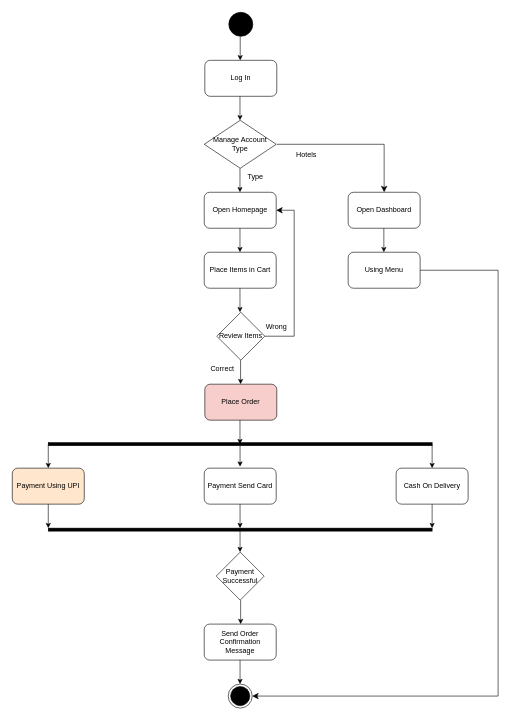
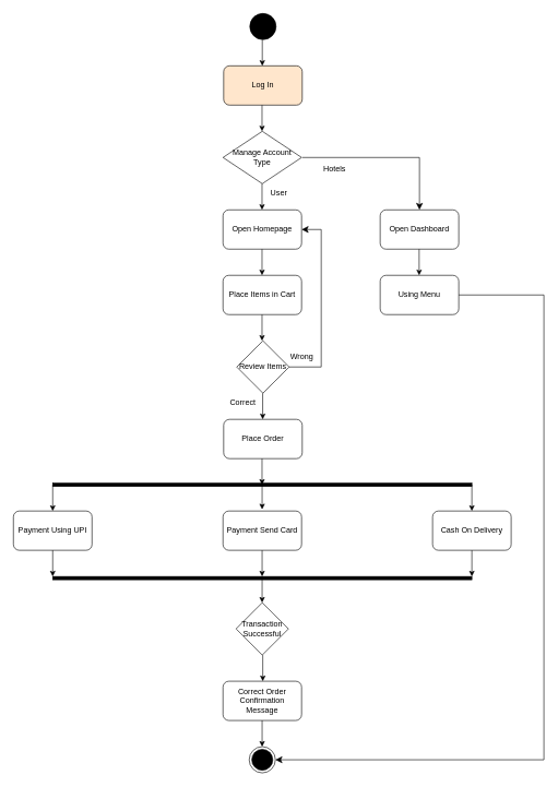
  <mxCell id="0" />
  <mxCell id="1" parent="0" />
  <mxCell id="2" value="" style="ellipse;fillColor=strokeColor;html=1;" vertex="1" parent="1"><mxGeometry x="381" width="40" height="40" as="geometry" y="20" /></mxCell>
- <mxCell id="3" value="Log In" style="rounded=1;whiteSpace=wrap;html=1;" vertex="1" parent="1"><mxGeometry x="341" y="100" width="120" height="60" as="geometry" /></mxCell>
+ <mxCell id="3" value="Log In" style="rounded=1;whiteSpace=wrap;html=1;fillColor=#ffe6cc;" vertex="1" parent="1"><mxGeometry x="341" y="100" width="120" height="60" as="geometry" /></mxCell>
  <mxCell id="4" value="" style="endArrow=classic;html=1;rounded=0;exitX=0.5;exitY=1;exitDx=0;exitDy=0;" edge="1" parent="1"><mxGeometry width="50" height="50" relative="1" as="geometry"><mxPoint x="400" y="60" as="sourcePoint" /><mxPoint x="400" y="100" as="targetPoint" /></mxGeometry></mxCell>
  <mxCell id="5" value="Open Homepage" style="rounded=1;whiteSpace=wrap;html=1;" vertex="1" parent="1"><mxGeometry x="340" y="320" width="120" height="60" as="geometry" /></mxCell>
  <mxCell id="6" value="Place Items in Cart" style="rounded=1;whiteSpace=wrap;html=1;" vertex="1" parent="1"><mxGeometry x="340" y="420" width="120" height="60" as="geometry" /></mxCell>
  <mxCell id="7" value="Manage Account Type" style="rhombus;whiteSpace=wrap;html=1;" vertex="1" parent="1"><mxGeometry x="340" y="200" width="120" height="80" as="geometry" /></mxCell>
  <mxCell id="8" value="Review Items" style="rhombus;whiteSpace=wrap;html=1;" vertex="1" parent="1"><mxGeometry x="361" y="520" width="80" height="80" as="geometry" /></mxCell>
- <mxCell id="9" value="Place Order" style="rounded=1;whiteSpace=wrap;html=1;fillColor=#f8cecc;" vertex="1" parent="1"><mxGeometry x="341" y="640" width="120" height="60" as="geometry" /></mxCell>
+ <mxCell id="9" value="Place Order" style="rounded=1;whiteSpace=wrap;html=1;" vertex="1" parent="1"><mxGeometry x="341" y="640" width="120" height="60" as="geometry" /></mxCell>
  <mxCell id="10" value="" style="html=1;points=[];perimeter=orthogonalPerimeter;fillColor=strokeColor;direction=south;" vertex="1" parent="1"><mxGeometry x="80" y="737.5" width="640" height="5" as="geometry" /></mxCell>
  <mxCell id="11" value="Payment Send Card" style="rounded=1;whiteSpace=wrap;html=1;" vertex="1" parent="1"><mxGeometry x="340" y="780" width="120" height="60" as="geometry" /></mxCell>
- <mxCell id="12" value="Payment Using UPI" style="rounded=1;whiteSpace=wrap;html=1;fillColor=#ffe6cc;" vertex="1" parent="1"><mxGeometry x="20" y="780" width="120" height="60" as="geometry" /></mxCell>
+ <mxCell id="12" value="Payment Using UPI" style="rounded=1;whiteSpace=wrap;html=1;" vertex="1" parent="1"><mxGeometry x="20" y="780" width="120" height="60" as="geometry" /></mxCell>
  <mxCell id="13" value="Cash On Delivery" style="rounded=1;whiteSpace=wrap;html=1;" vertex="1" parent="1"><mxGeometry x="660" y="780" width="120" height="60" as="geometry" /></mxCell>
  <mxCell id="14" value="" style="html=1;points=[];perimeter=orthogonalPerimeter;fillColor=strokeColor;direction=south;" vertex="1" parent="1"><mxGeometry x="80" y="880" width="640" height="5" as="geometry" /></mxCell>
- <mxCell id="15" value="Payment&lt;div&gt;Successful&lt;/div&gt;" style="rhombus;whiteSpace=wrap;html=1;" vertex="1" parent="1"><mxGeometry x="360" y="920" width="80" height="80" as="geometry" /></mxCell>
- <mxCell id="16" value="Send Order Confirmation Message" style="rounded=1;whiteSpace=wrap;html=1;" vertex="1" parent="1"><mxGeometry x="340" y="1040" width="120" height="60" as="geometry" /></mxCell>
+ <mxCell id="15" value="Transaction&lt;div&gt;Successful&lt;/div&gt;" style="rhombus;whiteSpace=wrap;html=1;" vertex="1" parent="1"><mxGeometry x="360" y="920" width="80" height="80" as="geometry" /></mxCell>
+ <mxCell id="16" value="Correct Order Confirmation Message" style="rounded=1;whiteSpace=wrap;html=1;" vertex="1" parent="1"><mxGeometry x="340" y="1040" width="120" height="60" as="geometry" /></mxCell>
  <mxCell id="17" value="" style="ellipse;html=1;shape=endState;fillColor=strokeColor;" vertex="1" parent="1"><mxGeometry x="380" y="1140" width="40" height="40" as="geometry" /></mxCell>
  <mxCell id="18" value="" style="endArrow=classic;html=1;rounded=0;exitX=0.5;exitY=1;exitDx=0;exitDy=0;" edge="1" parent="1"><mxGeometry width="50" height="50" relative="1" as="geometry"><mxPoint x="399.62" y="160" as="sourcePoint" /><mxPoint x="399.62" y="200" as="targetPoint" /></mxGeometry></mxCell>
  <mxCell id="19" value="" style="endArrow=classic;html=1;rounded=0;exitX=0.5;exitY=1;exitDx=0;exitDy=0;" edge="1" parent="1"><mxGeometry width="50" height="50" relative="1" as="geometry"><mxPoint x="399.62" y="280" as="sourcePoint" /><mxPoint x="399.62" y="320" as="targetPoint" /></mxGeometry></mxCell>
  <mxCell id="20" value="" style="endArrow=classic;html=1;rounded=0;exitX=0.5;exitY=1;exitDx=0;exitDy=0;" edge="1" parent="1"><mxGeometry width="50" height="50" relative="1" as="geometry"><mxPoint x="399.62" y="380" as="sourcePoint" /><mxPoint x="399.62" y="420" as="targetPoint" /></mxGeometry></mxCell>
  <mxCell id="21" value="" style="endArrow=classic;html=1;rounded=0;exitX=0.5;exitY=1;exitDx=0;exitDy=0;" edge="1" parent="1"><mxGeometry width="50" height="50" relative="1" as="geometry"><mxPoint x="399.62" y="480" as="sourcePoint" /><mxPoint x="399.62" y="520" as="targetPoint" /></mxGeometry></mxCell>
  <mxCell id="22" value="" style="endArrow=classic;html=1;rounded=0;exitX=0.5;exitY=1;exitDx=0;exitDy=0;" edge="1" parent="1"><mxGeometry width="50" height="50" relative="1" as="geometry"><mxPoint x="400.62" y="600" as="sourcePoint" /><mxPoint x="400.62" y="640" as="targetPoint" /></mxGeometry></mxCell>
  <mxCell id="23" value="" style="endArrow=classic;html=1;rounded=0;exitX=0.5;exitY=1;exitDx=0;exitDy=0;" edge="1" parent="1"><mxGeometry width="50" height="50" relative="1" as="geometry"><mxPoint x="399.62" y="700" as="sourcePoint" /><mxPoint x="399.62" y="740" as="targetPoint" /></mxGeometry></mxCell>
  <mxCell id="24" value="" style="endArrow=classic;html=1;rounded=0;exitX=0.5;exitY=1;exitDx=0;exitDy=0;" edge="1" parent="1"><mxGeometry width="50" height="50" relative="1" as="geometry"><mxPoint x="80" y="740" as="sourcePoint" /><mxPoint x="80" y="780" as="targetPoint" /></mxGeometry></mxCell>
  <mxCell id="25" value="" style="endArrow=classic;html=1;rounded=0;exitX=0.5;exitY=1;exitDx=0;exitDy=0;" edge="1" parent="1"><mxGeometry width="50" height="50" relative="1" as="geometry"><mxPoint x="399.74" y="737.5" as="sourcePoint" /><mxPoint x="399.74" y="777.5" as="targetPoint" /></mxGeometry></mxCell>
  <mxCell id="26" value="" style="endArrow=classic;html=1;rounded=0;exitX=0.5;exitY=1;exitDx=0;exitDy=0;" edge="1" parent="1"><mxGeometry width="50" height="50" relative="1" as="geometry"><mxPoint x="720" y="740" as="sourcePoint" /><mxPoint x="720" y="780" as="targetPoint" /></mxGeometry></mxCell>
  <mxCell id="27" value="" style="endArrow=classic;html=1;rounded=0;exitX=0.5;exitY=1;exitDx=0;exitDy=0;" edge="1" parent="1"><mxGeometry width="50" height="50" relative="1" as="geometry"><mxPoint x="720" y="840" as="sourcePoint" /><mxPoint x="720" y="880" as="targetPoint" /></mxGeometry></mxCell>
  <mxCell id="28" value="" style="endArrow=classic;html=1;rounded=0;exitX=0.5;exitY=1;exitDx=0;exitDy=0;" edge="1" parent="1"><mxGeometry width="50" height="50" relative="1" as="geometry"><mxPoint x="399.74" y="840" as="sourcePoint" /><mxPoint x="399.74" y="880" as="targetPoint" /></mxGeometry></mxCell>
  <mxCell id="29" value="" style="endArrow=classic;html=1;rounded=0;exitX=0.5;exitY=1;exitDx=0;exitDy=0;" edge="1" parent="1"><mxGeometry width="50" height="50" relative="1" as="geometry"><mxPoint x="80" y="840" as="sourcePoint" /><mxPoint x="80" y="880" as="targetPoint" /></mxGeometry></mxCell>
  <mxCell id="30" value="" style="endArrow=classic;html=1;rounded=0;exitX=0.5;exitY=1;exitDx=0;exitDy=0;" edge="1" parent="1"><mxGeometry width="50" height="50" relative="1" as="geometry"><mxPoint x="399.74" y="880" as="sourcePoint" /><mxPoint x="399.74" y="920" as="targetPoint" /></mxGeometry></mxCell>
  <mxCell id="31" value="" style="endArrow=classic;html=1;rounded=0;exitX=0.5;exitY=1;exitDx=0;exitDy=0;" edge="1" parent="1"><mxGeometry width="50" height="50" relative="1" as="geometry"><mxPoint x="400.74" y="1000" as="sourcePoint" /><mxPoint x="400.74" y="1040" as="targetPoint" /></mxGeometry></mxCell>
  <mxCell id="32" value="" style="endArrow=classic;html=1;rounded=0;exitX=0.5;exitY=1;exitDx=0;exitDy=0;" edge="1" parent="1"><mxGeometry width="50" height="50" relative="1" as="geometry"><mxPoint x="399.74" y="1100" as="sourcePoint" /><mxPoint x="399.74" y="1140" as="targetPoint" /></mxGeometry></mxCell>
- <mxCell id="33" value="Type" style="text;html=1;align=center;verticalAlign=middle;resizable=0;points=[];autosize=1;strokeColor=none;fillColor=none;" vertex="1" parent="1"><mxGeometry x="400" y="280" width="50" height="30" as="geometry" /></mxCell>
+ <mxCell id="33" value="User" style="text;html=1;align=center;verticalAlign=middle;resizable=0;points=[];autosize=1;strokeColor=none;fillColor=none;" vertex="1" parent="1"><mxGeometry x="400" y="280" width="50" height="30" as="geometry" /></mxCell>
  <mxCell id="34" value="" style="edgeStyle=segmentEdgeStyle;endArrow=classic;html=1;curved=0;rounded=0;endSize=8;startSize=8;" edge="1" parent="1"><mxGeometry width="50" height="50" relative="1" as="geometry"><mxPoint x="461" y="240" as="sourcePoint" /><mxPoint x="640" y="320" as="targetPoint" /></mxGeometry></mxCell>
  <mxCell id="35" value="Open Dashboard" style="rounded=1;whiteSpace=wrap;html=1;" vertex="1" parent="1"><mxGeometry x="580" y="320" width="120" height="60" as="geometry" /></mxCell>
  <mxCell id="36" value="Using Menu" style="rounded=1;whiteSpace=wrap;html=1;" vertex="1" parent="1"><mxGeometry x="580" y="420" width="120" height="60" as="geometry" /></mxCell>
  <mxCell id="37" value="" style="endArrow=classic;html=1;rounded=0;exitX=0.5;exitY=1;exitDx=0;exitDy=0;" edge="1" parent="1"><mxGeometry width="50" height="50" relative="1" as="geometry"><mxPoint x="639.5" y="380" as="sourcePoint" /><mxPoint x="639.5" y="420" as="targetPoint" /></mxGeometry></mxCell>
  <mxCell id="38" value="" style="edgeStyle=elbowEdgeStyle;elbow=horizontal;endArrow=classic;html=1;curved=0;rounded=0;endSize=8;startSize=8;entryX=1;entryY=0.5;entryDx=0;entryDy=0;" edge="1" parent="1" target="17"><mxGeometry width="50" height="50" relative="1" as="geometry"><mxPoint x="700" y="450" as="sourcePoint" /><mxPoint x="740" y="960" as="targetPoint" /><Array as="points"><mxPoint x="830" y="640" /></Array></mxGeometry></mxCell>
  <mxCell id="39" value="Hotels" style="text;html=1;align=center;verticalAlign=middle;resizable=0;points=[];autosize=1;strokeColor=none;fillColor=none;" vertex="1" parent="1"><mxGeometry x="480" y="243" width="60" height="30" as="geometry" /></mxCell>
  <mxCell id="40" value="Correct" style="text;html=1;align=center;verticalAlign=middle;resizable=0;points=[];autosize=1;strokeColor=none;fillColor=none;" vertex="1" parent="1"><mxGeometry x="340" y="600" width="60" height="30" as="geometry" /></mxCell>
  <mxCell id="41" value="" style="edgeStyle=elbowEdgeStyle;elbow=horizontal;endArrow=classic;html=1;curved=0;rounded=0;endSize=8;startSize=8;exitX=1;exitY=0.5;exitDx=0;exitDy=0;" edge="1" parent="1" source="8"><mxGeometry width="50" height="50" relative="1" as="geometry"><mxPoint x="450" y="520" as="sourcePoint" /><mxPoint x="460" y="350" as="targetPoint" /><Array as="points"><mxPoint x="490" y="520" /></Array></mxGeometry></mxCell>
  <mxCell id="42" value="Wrong" style="text;html=1;align=center;verticalAlign=middle;resizable=0;points=[];autosize=1;strokeColor=none;fillColor=none;" vertex="1" parent="1"><mxGeometry x="430" y="530" width="60" height="30" as="geometry" /></mxCell>
